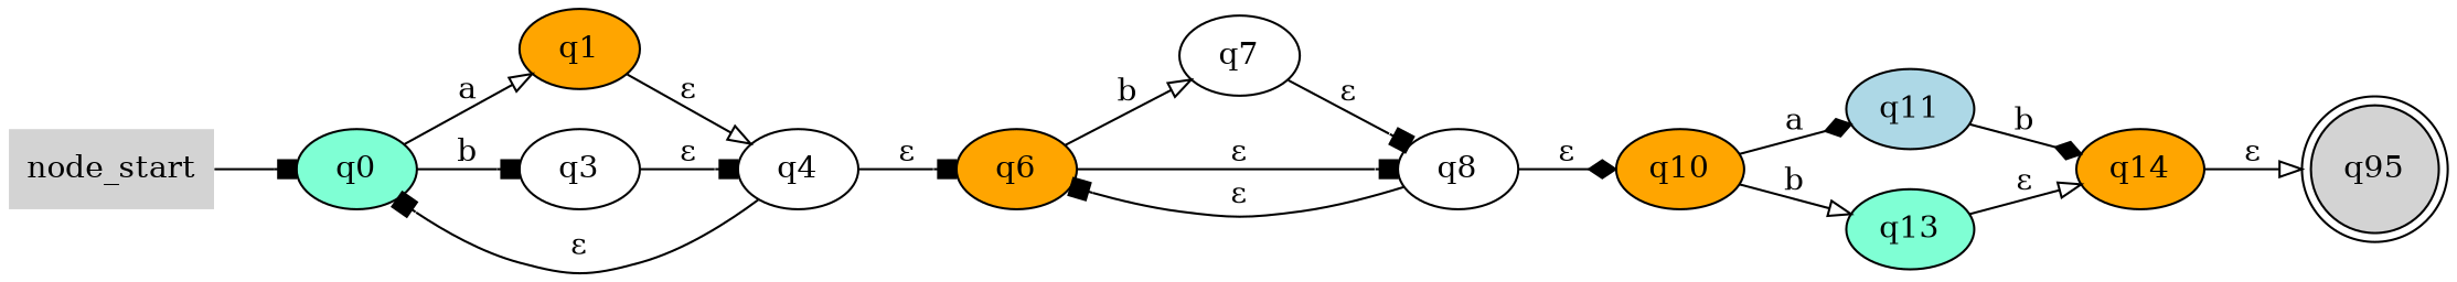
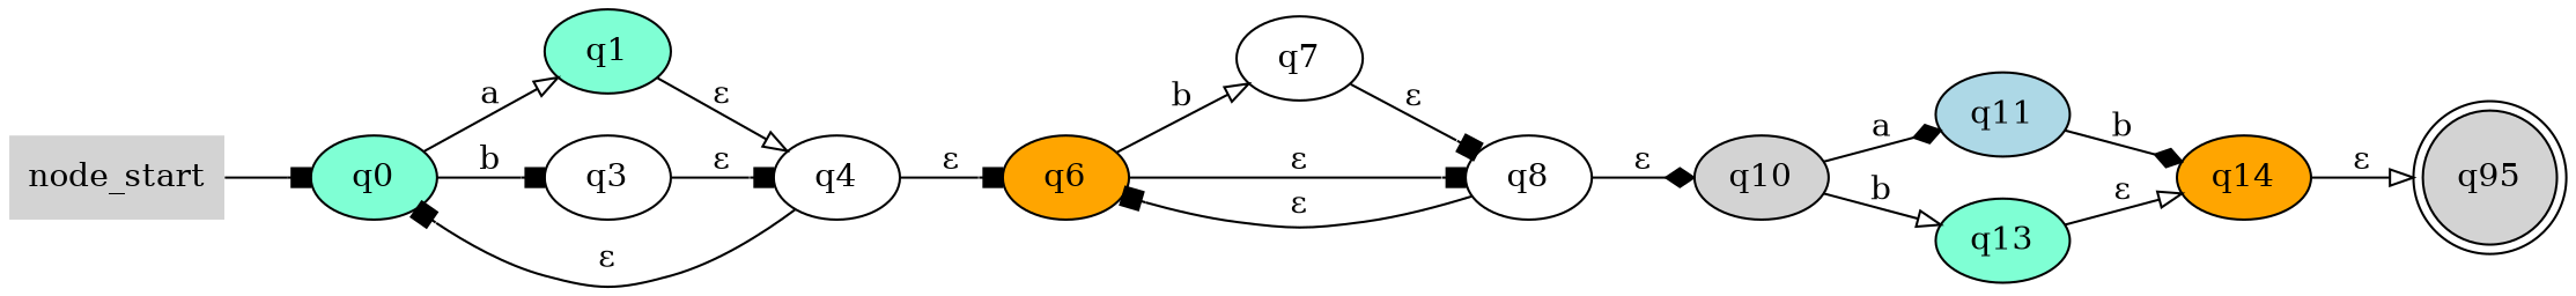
  digraph {
    rankdir=LR
    node [fillcolor=white style=filled]
    edge [arrowhead=box]
    node_start [fillcolor=lightgrey shape=none]
    q0 [fillcolor=aquamarine]
-   q1 [fillcolor=orange]
+   q1 [fillcolor=aquamarine]
    q3
    q4
    n6 [fillcolor=lightgrey label=q95 shape=doublecircle]
    q6 [fillcolor=orange]
    q7
    q8
-   q10 [fillcolor=orange]
+   q10 [fillcolor=lightgrey]
    q11 [fillcolor=lightblue]
    q13 [fillcolor=aquamarine]
    q14 [fillcolor=orange]
    node_start -> q0
    q0 -> q1 [arrowhead=onormal label=a]
    q0 -> q3 [label=b]
    q1 -> q4 [arrowhead=onormal label="ε"]
    q3 -> q4 [label="ε"]
    q4 -> q0 [label="ε"]
    q4 -> q6 [label="ε"]
    q6 -> q7 [arrowhead=onormal label=b]
    q6 -> q8 [label="ε"]
    q7 -> q8 [label="ε"]
    q8 -> q6 [label="ε"]
    q8 -> q10 [arrowhead=diamond label="ε"]
    q10 -> q11 [arrowhead=diamond label=a]
    q10 -> q13 [arrowhead=onormal label=b]
    q11 -> q14 [arrowhead=diamond label=b]
    q13 -> q14 [arrowhead=onormal label="ε"]
    q14 -> n6 [arrowhead=onormal label="ε"]
  }
